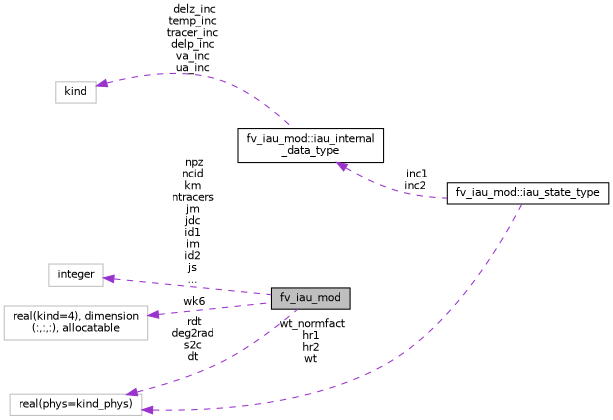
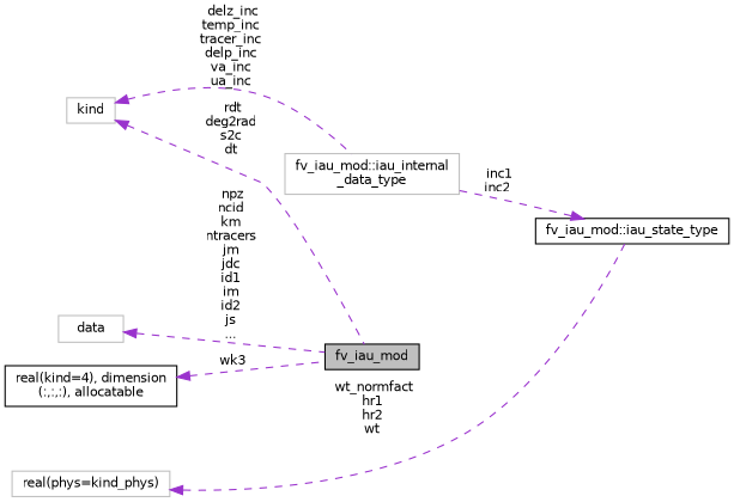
  digraph {
    rankdir=LR
    node [color=grey75 fillcolor=white fontname=Helvetica fontsize=10 shape=record style=filled]
    edge [color=darkorchid3 dir=back fontname=Helvetica fontsize=10 labelfontname=Helvetica labelfontsize=10 style=dashed]
    n1 [color=black fillcolor=grey75 fontcolor=black height=0.2 label=fv_iau_mod width=0.4]
    n2 [color=black height=0.2 label="fv_iau_mod::iau_state_type" width=0.4]
-   n3 [color=black height=0.2 label="fv_iau_mod::iau_internal\l_data_type" width=0.4]
+   n3 [height=0.2 label="fv_iau_mod::iau_internal\l_data_type" width=0.4]
    n4 [height=0.2 label=kind width=0.4]
    n5 [height=0.2 label="real(phys=kind_phys)" width=0.4]
-   n6 [height=0.2 label="real(kind=4), dimension\l(:,:,:), allocatable" width=0.4]
-   n7 [height=0.2 label=integer width=0.4]
-   n3 -> n2 [label=" inc1\ninc2"]
-   n5 -> n1 [label=" rdt\ndeg2rad\ns2c\ndt"]
+   n6 [color=black height=0.2 label="real(kind=4), dimension\l(:,:,:), allocatable" width=0.4]
+   n7 [height=0.2 label=data width=0.4]
+   n2 -> n3 [label=" inc1\ninc2"]
+   n4 -> n1 [label=" rdt\ndeg2rad\ns2c\ndt"]
    n4 -> n3 [label=" delz_inc\ntemp_inc\ntracer_inc\ndelp_inc\nva_inc\nua_inc"]
    n5 -> n2 [label=" wt_normfact\nhr1\nhr2\nwt"]
-   n6 -> n1 [label=" wk6"]
+   n6 -> n1 [label=" wk3"]
    n7 -> n1 [label=" npz\nncid\nkm\nntracers\njm\njdc\nid1\nim\nid2\njs\n..."]
  }
